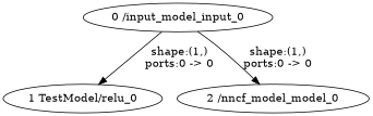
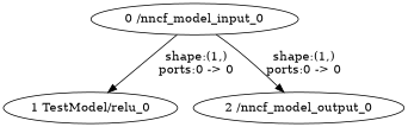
  strict digraph {
    edge [style=solid]
-   "0 /nncf_model_input_0" [type=nncf_model_input label="0 /input_model_input_0"]
+   "0 /nncf_model_input_0" [type=nncf_model_input]
    "1 TestModel/relu_0" [type=relu]
-   "2 /nncf_model_output_0" [type=nncf_model_output label="2 /nncf_model_model_0"]
+   "2 /nncf_model_output_0" [type=nncf_model_output]
    "0 /nncf_model_input_0" -> "1 TestModel/relu_0" [label="shape:(1,)\nports:0 -> 0"]
    "0 /nncf_model_input_0" -> "2 /nncf_model_output_0" [label="shape:(1,)\nports:0 -> 0"]
  }
